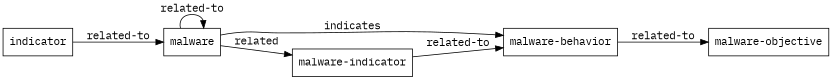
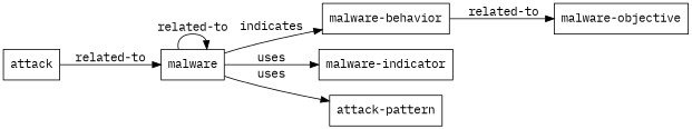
  digraph {
    fontname="IBM Plex Mono"
    rankdir=LR
    node [fontname="IBM Plex Mono" shape=box]
    edge [fontname="IBM Plex Mono"]
    malware
    "malware-behavior"
    n3 [label="malware-indicator"]
+   "attack-pattern"
    "malware-objective"
-   indicator
+   indicator [label=attack]
    malware -> malware [label="related-to"]
    malware -> "malware-behavior" [label=indicates]
-   malware -> n3 [label=related]
+   malware -> n3 [label=uses]
+   malware -> "attack-pattern" [label=uses]
    "malware-behavior" -> "malware-objective" [label="related-to"]
-   n3 -> "malware-behavior" [label="related-to"]
    indicator -> malware [label="related-to"]
  }
